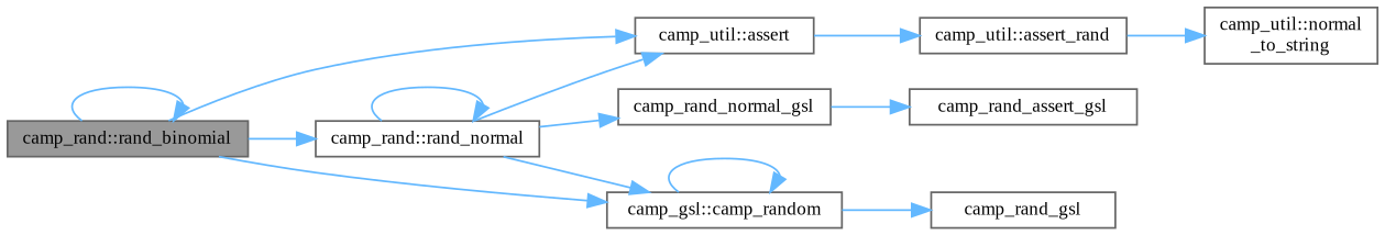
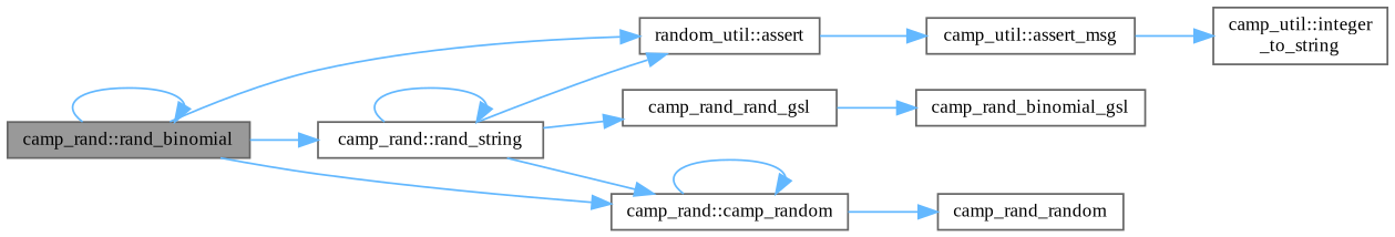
  digraph {
    fontname="Liberation Serif"
    rankdir=LR
    node [color=grey40 fillcolor=white fontname="Liberation Serif" fontsize=10 shape=box style=filled]
    edge [color=steelblue1 fontname="Liberation Serif" fontsize=10 labelfontname=Helvetica labelfontsize=10 style=solid]
    n1 [color=gray40 fillcolor=grey60 fontcolor=black height=0.2 label="camp_rand::rand_binomial" width=0.4]
-   n2 [height=0.2 label="camp_util::assert" width=0.4]
-   n3 [height=0.2 label="camp_gsl::camp_random" width=0.4]
-   n4 [height=0.2 label="camp_rand::rand_normal" width=0.4]
-   n5 [height=0.2 label="camp_util::assert_rand" width=0.4]
-   n6 [height=0.2 label=camp_rand_assert_gsl width=0.4]
-   n7 [height=0.2 label=camp_rand_gsl width=0.4]
-   n8 [height=0.2 label=camp_rand_normal_gsl width=0.4]
-   n9 [height=0.2 label="camp_util::normal\l_to_string" width=0.4]
+   n2 [height=0.2 label="random_util::assert" width=0.4]
+   n3 [height=0.2 label="camp_rand::camp_random" width=0.4]
+   n4 [height=0.2 label="camp_rand::rand_string" width=0.4]
+   n5 [height=0.2 label="camp_util::assert_msg" width=0.4]
+   n6 [height=0.2 label=camp_rand_binomial_gsl width=0.4]
+   n7 [height=0.2 label=camp_rand_random width=0.4]
+   n8 [height=0.2 label=camp_rand_rand_gsl width=0.4]
+   n9 [height=0.2 label="camp_util::integer\l_to_string" width=0.4]
    n1 -> n1
    n1 -> n2
    n1 -> n3
    n1 -> n4
    n2 -> n5
    n3 -> n3
    n3 -> n7
    n4 -> n2
    n4 -> n3
    n4 -> n4
    n4 -> n8
    n5 -> n9
    n8 -> n6
  }
